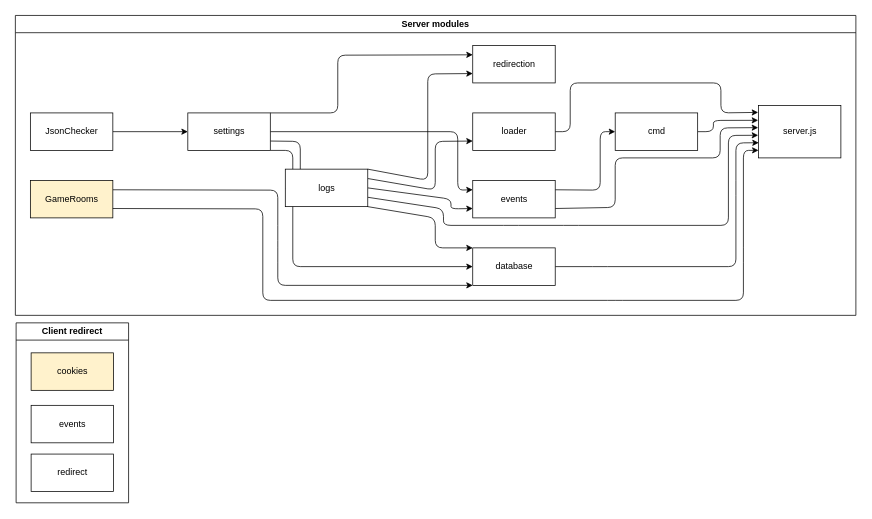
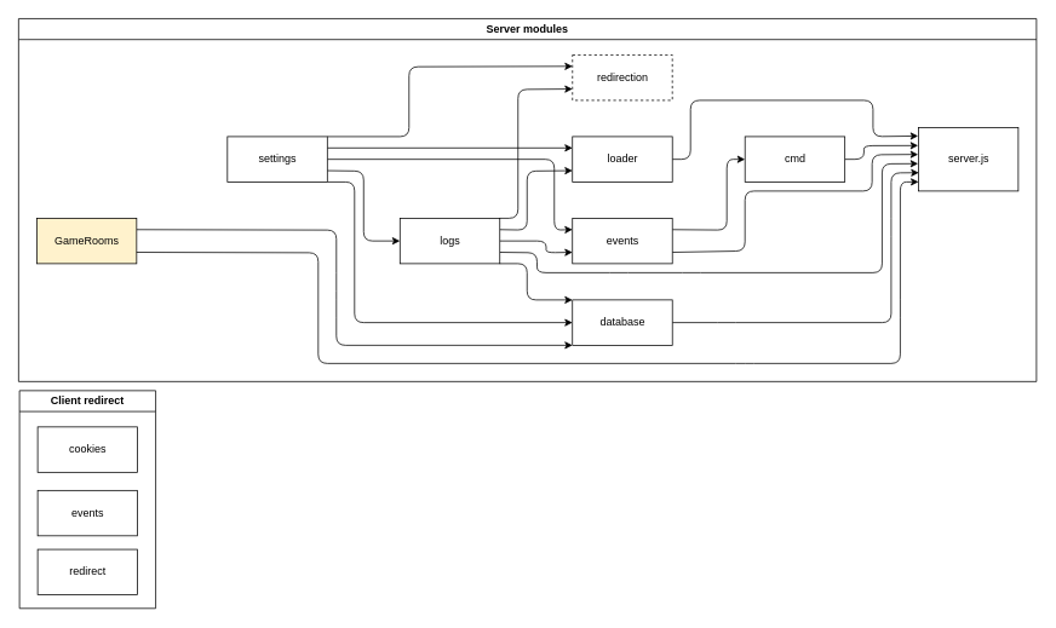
  <mxCell id="0" />
  <mxCell id="1" parent="0" />
  <mxCell id="2" value="Server modules" style="swimlane;whiteSpace=wrap;html=1;" parent="1" vertex="1"><mxGeometry x="20" width="1121" height="400" as="geometry" y="20" /></mxCell>
  <mxCell id="3" style="edgeStyle=none;html=1;exitX=1;exitY=0.5;exitDx=0;exitDy=0;entryX=-0.003;entryY=0.284;entryDx=0;entryDy=0;entryPerimeter=0;" parent="2" source="4" target="29" edge="1"><mxGeometry relative="1" as="geometry"><Array as="points"><mxPoint x="931" y="155" /><mxPoint x="931" y="140" /></Array></mxGeometry></mxCell>
  <mxCell id="4" value="cmd" style="html=1;" parent="2" vertex="1"><mxGeometry x="800" y="130" width="110" height="50" as="geometry" /></mxCell>
  <mxCell id="5" style="edgeStyle=none;html=1;entryX=0;entryY=0.5;entryDx=0;entryDy=0;exitX=1;exitY=0.25;exitDx=0;exitDy=0;" edge="1" parent="2" source="7" target="4"><mxGeometry relative="1" as="geometry"><Array as="points"><mxPoint x="780" y="233" /><mxPoint x="780" y="155" /></Array></mxGeometry></mxCell>
  <mxCell id="6" style="edgeStyle=none;html=1;exitX=1;exitY=0.75;exitDx=0;exitDy=0;entryX=-0.003;entryY=0.423;entryDx=0;entryDy=0;entryPerimeter=0;" edge="1" parent="2" source="7" target="29"><mxGeometry relative="1" as="geometry"><Array as="points"><mxPoint x="800" y="256" /><mxPoint x="800" y="190" /><mxPoint x="940" y="190" /><mxPoint x="940" y="150" /></Array></mxGeometry></mxCell>
  <mxCell id="7" value="events" style="html=1;" parent="2" vertex="1"><mxGeometry x="610" y="220" width="110" height="50" as="geometry" /></mxCell>
  <mxCell id="8" style="edgeStyle=none;html=1;exitX=1;exitY=1;exitDx=0;exitDy=0;entryX=0;entryY=0.5;entryDx=0;entryDy=0;" parent="2" source="13" target="27" edge="1"><mxGeometry relative="1" as="geometry"><Array as="points"><mxPoint x="370" y="180" /><mxPoint x="370" y="335" /></Array></mxGeometry></mxCell>
  <mxCell id="9" style="edgeStyle=none;html=1;exitX=1;exitY=0.75;exitDx=0;exitDy=0;entryX=0;entryY=0.5;entryDx=0;entryDy=0;" parent="2" source="13" target="21" edge="1"><mxGeometry relative="1" as="geometry"><Array as="points"><mxPoint x="380" y="168" /><mxPoint x="380" y="245" /></Array></mxGeometry></mxCell>
  <mxCell id="10" style="edgeStyle=none;html=1;exitX=1;exitY=0;exitDx=0;exitDy=0;entryX=0;entryY=0.25;entryDx=0;entryDy=0;" parent="2" source="13" target="28" edge="1"><mxGeometry relative="1" as="geometry"><Array as="points"><mxPoint x="430" y="130" /><mxPoint x="430" y="53" /></Array></mxGeometry></mxCell>
+ <mxCell id="11" style="edgeStyle=none;html=1;exitX=1;exitY=0.25;exitDx=0;exitDy=0;entryX=0;entryY=0.25;entryDx=0;entryDy=0;" parent="2" source="13" target="15" edge="1"><mxGeometry relative="1" as="geometry" /></mxCell>
  <mxCell id="12" style="edgeStyle=none;html=1;exitX=1;exitY=0.5;exitDx=0;exitDy=0;entryX=0;entryY=0.25;entryDx=0;entryDy=0;" parent="2" source="13" target="7" edge="1"><mxGeometry relative="1" as="geometry"><Array as="points"><mxPoint x="590" y="155" /><mxPoint x="590" y="233" /></Array></mxGeometry></mxCell>
  <mxCell id="13" value="settings" style="html=1;" parent="2" vertex="1"><mxGeometry x="230" y="130" width="110" height="50" as="geometry" /></mxCell>
  <mxCell id="14" style="edgeStyle=none;html=1;entryX=-0.003;entryY=0.133;entryDx=0;entryDy=0;entryPerimeter=0;" parent="2" source="15" target="29" edge="1"><mxGeometry relative="1" as="geometry"><Array as="points"><mxPoint x="740" y="155" /><mxPoint x="740" y="90" /><mxPoint x="941" y="90" /><mxPoint x="941" y="130" /></Array></mxGeometry></mxCell>
  <mxCell id="15" value="loader" style="html=1;" parent="2" vertex="1"><mxGeometry x="610" y="130" width="110" height="50" as="geometry" /></mxCell>
  <mxCell id="16" style="edgeStyle=none;html=1;exitX=1;exitY=1;exitDx=0;exitDy=0;entryX=0;entryY=0;entryDx=0;entryDy=0;" parent="2" source="21" target="27" edge="1"><mxGeometry relative="1" as="geometry"><Array as="points"><mxPoint x="560" y="270" /><mxPoint x="560" y="310" /></Array></mxGeometry></mxCell>
  <mxCell id="17" style="edgeStyle=none;html=1;exitX=1;exitY=0;exitDx=0;exitDy=0;entryX=0;entryY=0.75;entryDx=0;entryDy=0;" parent="2" source="21" target="28" edge="1"><mxGeometry relative="1" as="geometry"><Array as="points"><mxPoint x="550" y="220" /><mxPoint x="550" y="78" /></Array></mxGeometry></mxCell>
  <mxCell id="18" style="edgeStyle=none;html=1;exitX=1;exitY=0.5;exitDx=0;exitDy=0;entryX=0;entryY=0.75;entryDx=0;entryDy=0;" parent="2" source="21" target="7" edge="1"><mxGeometry relative="1" as="geometry"><Array as="points"><mxPoint x="581" y="245" /><mxPoint x="581" y="258" /></Array></mxGeometry></mxCell>
  <mxCell id="19" style="edgeStyle=none;html=1;exitX=1;exitY=0.25;exitDx=0;exitDy=0;entryX=0;entryY=0.75;entryDx=0;entryDy=0;" parent="2" source="21" target="15" edge="1"><mxGeometry relative="1" as="geometry"><Array as="points"><mxPoint x="560" y="233" /><mxPoint x="560" y="168" /></Array></mxGeometry></mxCell>
  <mxCell id="20" style="edgeStyle=none;html=1;exitX=1;exitY=0.75;exitDx=0;exitDy=0;entryX=-0.003;entryY=0.569;entryDx=0;entryDy=0;entryPerimeter=0;" parent="2" source="21" target="29" edge="1"><mxGeometry relative="1" as="geometry"><Array as="points"><mxPoint x="571" y="258" /><mxPoint x="571" y="280" /><mxPoint x="661" y="280" /><mxPoint x="741" y="280" /><mxPoint x="951" y="280" /><mxPoint x="951" y="160" /></Array><mxPoint x="921" y="210" as="targetPoint" /></mxGeometry></mxCell>
- <mxCell id="21" value="logs" style="html=1;" parent="2" vertex="1"><mxGeometry x="360" y="205" width="110" height="50" as="geometry" /></mxCell>
+ <mxCell id="21" value="logs" style="html=1;" parent="2" vertex="1"><mxGeometry x="420" y="220" width="110" height="50" as="geometry" /></mxCell>
  <mxCell id="22" style="edgeStyle=none;html=1;entryX=0;entryY=1;entryDx=0;entryDy=0;exitX=1;exitY=0.25;exitDx=0;exitDy=0;" parent="2" source="23" target="27" edge="1"><mxGeometry relative="1" as="geometry"><Array as="points"><mxPoint x="350" y="233" /><mxPoint x="350" y="290" /><mxPoint x="350" y="320" /><mxPoint x="350" y="360" /></Array></mxGeometry></mxCell>
  <mxCell id="23" value="GameRooms" style="html=1;fillColor=#fff2cc;" parent="2" vertex="1"><mxGeometry x="20" y="220" width="110" height="50" as="geometry" /></mxCell>
- <mxCell id="24" style="edgeStyle=none;html=1;entryX=0;entryY=0.5;entryDx=0;entryDy=0;" parent="2" source="25" target="13" edge="1"><mxGeometry relative="1" as="geometry" /></mxCell>
- <mxCell id="25" value="JsonChecker" style="html=1;" parent="2" vertex="1"><mxGeometry x="20" y="130" width="110" height="50" as="geometry" /></mxCell>
  <mxCell id="26" style="edgeStyle=none;html=1;exitX=1;exitY=0.5;exitDx=0;exitDy=0;entryX=0.004;entryY=0.711;entryDx=0;entryDy=0;entryPerimeter=0;" parent="2" source="27" target="29" edge="1"><mxGeometry relative="1" as="geometry"><Array as="points"><mxPoint x="780" y="335" /><mxPoint x="961" y="335" /><mxPoint x="961" y="230" /><mxPoint x="961" y="170" /></Array></mxGeometry></mxCell>
  <mxCell id="27" value="database" style="html=1;" parent="2" vertex="1"><mxGeometry x="610" y="310" width="110" height="50" as="geometry" /></mxCell>
- <mxCell id="28" value="redirection" style="html=1;" parent="2" vertex="1"><mxGeometry x="610" y="40" width="110" height="50" as="geometry" /></mxCell>
+ <mxCell id="28" value="redirection" style="html=1;dashed=1;" parent="2" vertex="1"><mxGeometry x="610" y="40" width="110" height="50" as="geometry" /></mxCell>
  <mxCell id="29" value="server.js" style="html=1;" parent="2" vertex="1"><mxGeometry x="991" y="120" width="110" height="70" as="geometry" /></mxCell>
  <mxCell id="30" style="edgeStyle=none;html=1;exitX=1;exitY=0.75;exitDx=0;exitDy=0;entryX=0.001;entryY=0.856;entryDx=0;entryDy=0;entryPerimeter=0;" parent="2" source="23" target="29" edge="1"><mxGeometry relative="1" as="geometry"><mxPoint x="1030.296" y="320" as="targetPoint" /><Array as="points"><mxPoint x="330" y="258" /><mxPoint x="330" y="380" /><mxPoint x="800" y="380" /><mxPoint x="971" y="380" /><mxPoint x="971" y="320" /><mxPoint x="971" y="180" /></Array></mxGeometry></mxCell>
  <mxCell id="31" value="Client redirect" style="swimlane;whiteSpace=wrap;html=1;" parent="1" vertex="1"><mxGeometry x="21" y="430" width="150" height="240" as="geometry" /></mxCell>
- <mxCell id="32" value="cookies" style="html=1;fillColor=#fff2cc;" parent="31" vertex="1"><mxGeometry x="20" y="40" width="110" height="50" as="geometry" /></mxCell>
+ <mxCell id="32" value="cookies" style="html=1;" parent="31" vertex="1"><mxGeometry x="20" y="40" width="110" height="50" as="geometry" /></mxCell>
  <mxCell id="33" value="events" style="html=1;" parent="31" vertex="1"><mxGeometry x="20" y="110" width="110" height="50" as="geometry" /></mxCell>
  <mxCell id="34" value="redirect" style="html=1;" parent="1" vertex="1"><mxGeometry x="41" y="605" width="110" height="50" as="geometry" /></mxCell>
